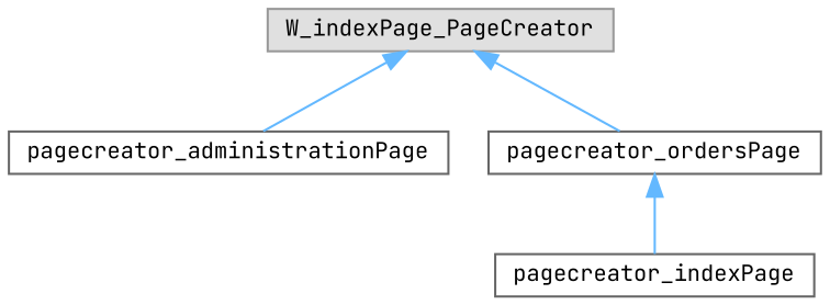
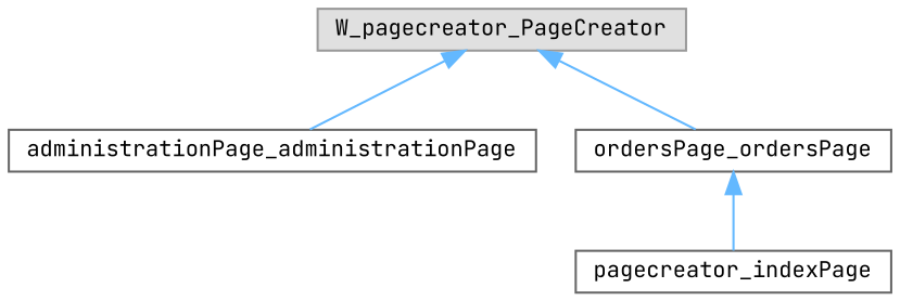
  digraph {
    fontname="JetBrains Mono"
    rankdir=TB
    node [color=grey40 fillcolor=white fontname="JetBrains Mono" fontsize=10 shape=box style=filled]
    edge [color=steelblue1 dir=back fontname="JetBrains Mono" fontsize=10 labelfontname=Helvetica labelfontsize=10 style=solid]
-   n1 [color=grey60 fillcolor="#E0E0E0" height=0.2 label=W_indexPage_PageCreator width=0.4]
-   n2 [height=0.2 label=pagecreator_administrationPage width=0.4]
-   n3 [height=0.2 label=pagecreator_ordersPage width=0.4]
+   n1 [color=grey60 fillcolor="#E0E0E0" height=0.2 label=W_pagecreator_PageCreator width=0.4]
+   n2 [height=0.2 label=administrationPage_administrationPage width=0.4]
+   n3 [height=0.2 label=ordersPage_ordersPage width=0.4]
    n4 [height=0.2 label=pagecreator_indexPage width=0.4]
    n1 -> n2
    n1 -> n3
    n3 -> n4
  }
